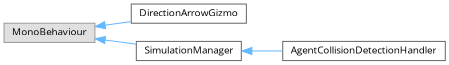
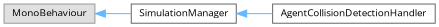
  digraph {
    fontname="Open Sans"
    rankdir=LR
    node [color=grey40 fillcolor=white fontname="Open Sans" fontsize=10 shape=box style=filled]
    edge [color=steelblue1 dir=back fontname="Open Sans" fontsize=10 labelfontname=Helvetica labelfontsize=10 style=solid]
    n1 [color=grey60 fillcolor="#E0E0E0" height=0.2 label=MonoBehaviour width=0.4]
-   n2 [height=0.2 label=DirectionArrowGizmo width=0.4]
    n3 [height=0.2 label=SimulationManager width=0.4]
    n4 [height=0.2 label=AgentCollisionDetectionHandler width=0.4]
-   n1 -> n2
    n1 -> n3
    n3 -> n4
  }
